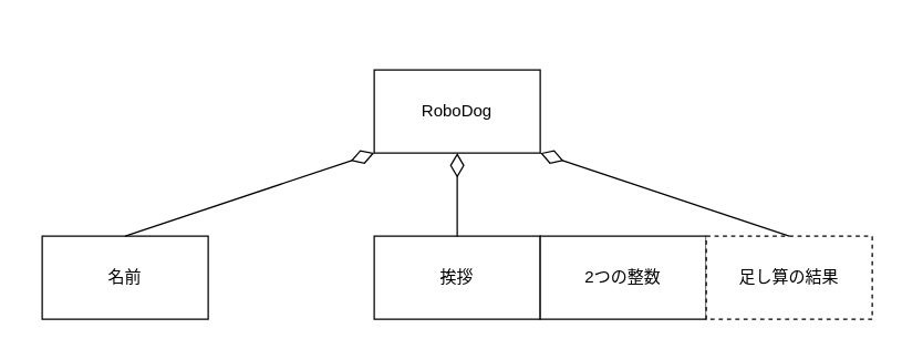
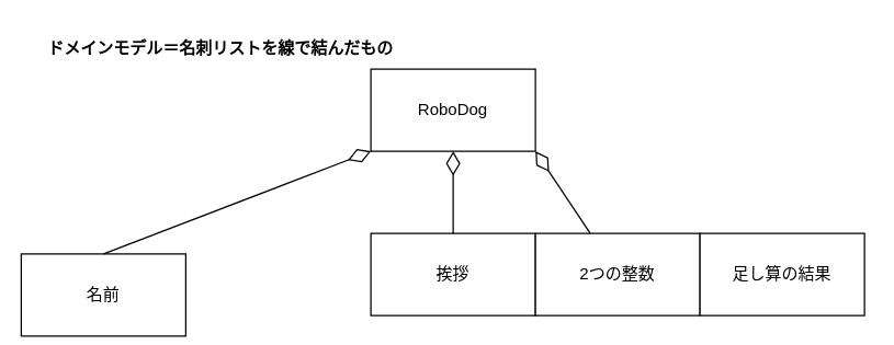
  <mxCell id="0" />
  <mxCell id="1" parent="0" />
  <mxCell id="2" value="RoboDog" style="rounded=0;whiteSpace=wrap;html=1;" parent="1" vertex="1"><mxGeometry x="270" y="50" width="120" height="60" as="geometry" /></mxCell>
- <mxCell id="3" value="名前" style="rounded=0;whiteSpace=wrap;html=1;" vertex="1" parent="1"><mxGeometry x="30" y="170" width="120" height="60" as="geometry" /></mxCell>
+ <mxCell id="3" value="名前" style="rounded=0;whiteSpace=wrap;html=1;" vertex="1" parent="1"><mxGeometry x="15" y="185" width="120" height="60" as="geometry" /></mxCell>
  <mxCell id="4" value="挨拶" style="rounded=0;whiteSpace=wrap;html=1;" vertex="1" parent="1"><mxGeometry x="270" y="170" width="120" height="60" as="geometry" /></mxCell>
  <mxCell id="5" value="" style="endArrow=none;html=1;rounded=0;startArrow=diamondThin;startFill=0;endSize=17;strokeWidth=1;startSize=15;exitX=0;exitY=1;exitDx=0;exitDy=0;entryX=0.5;entryY=0;entryDx=0;entryDy=0;" edge="1" parent="1" source="2" target="3"><mxGeometry width="50" height="50" relative="1" as="geometry"><mxPoint x="90" y="170" as="sourcePoint" /><mxPoint x="90" y="160" as="targetPoint" /></mxGeometry></mxCell>
  <mxCell id="6" value="" style="endArrow=none;html=1;rounded=0;startArrow=diamondThin;startFill=0;endSize=17;strokeWidth=1;startSize=15;exitX=0.5;exitY=1;exitDx=0;exitDy=0;entryX=0.5;entryY=0;entryDx=0;entryDy=0;" edge="1" parent="1" source="2" target="4"><mxGeometry width="50" height="50" relative="1" as="geometry"><mxPoint x="340" y="100" as="sourcePoint" /><mxPoint x="280" y="150" as="targetPoint" /></mxGeometry></mxCell>
  <mxCell id="7" value="2つの整数" style="rounded=0;whiteSpace=wrap;html=1;" vertex="1" parent="1"><mxGeometry x="390" y="170" width="120" height="60" as="geometry" /></mxCell>
- <mxCell id="8" value="足し算の結果" style="rounded=0;whiteSpace=wrap;html=1;dashed=1;" vertex="1" parent="1"><mxGeometry x="510" y="170" width="120" height="60" as="geometry" /></mxCell>
- <mxCell id="9" value="" style="endArrow=none;html=1;rounded=0;startArrow=diamondThin;startFill=0;endSize=17;strokeWidth=1;startSize=15;exitX=1;exitY=1;exitDx=0;exitDy=0;entryX=0.5;entryY=0;entryDx=0;entryDy=0;" edge="1" parent="1" target="8" source="2"><mxGeometry width="50" height="50" relative="1" as="geometry"><mxPoint x="430" y="240" as="sourcePoint" /><mxPoint x="370" y="280" as="targetPoint" /></mxGeometry></mxCell>
+ <mxCell id="8" value="足し算の結果" style="rounded=0;whiteSpace=wrap;html=1;" vertex="1" parent="1"><mxGeometry x="510" y="170" width="120" height="60" as="geometry" /></mxCell>
+ <mxCell id="9" value="" style="endArrow=none;html=1;rounded=0;startArrow=diamondThin;startFill=0;endSize=17;strokeWidth=1;startSize=15;exitX=1;exitY=1;exitDx=0;exitDy=0;" edge="1" parent="1" target="7" source="2"><mxGeometry width="50" height="50" relative="1" as="geometry"><mxPoint x="430" y="240" as="sourcePoint" /><mxPoint x="370" y="280" as="targetPoint" /></mxGeometry></mxCell>
+ <mxCell id="10" value="ドメインモデル＝名刺リストを線で結んだもの" style="text;html=1;align=center;verticalAlign=middle;resizable=0;points=[];autosize=1;strokeColor=none;fillColor=none;fontStyle=1" vertex="1" parent="1"><mxGeometry x="20" width="280" height="30" as="geometry" y="20" /></mxCell>
